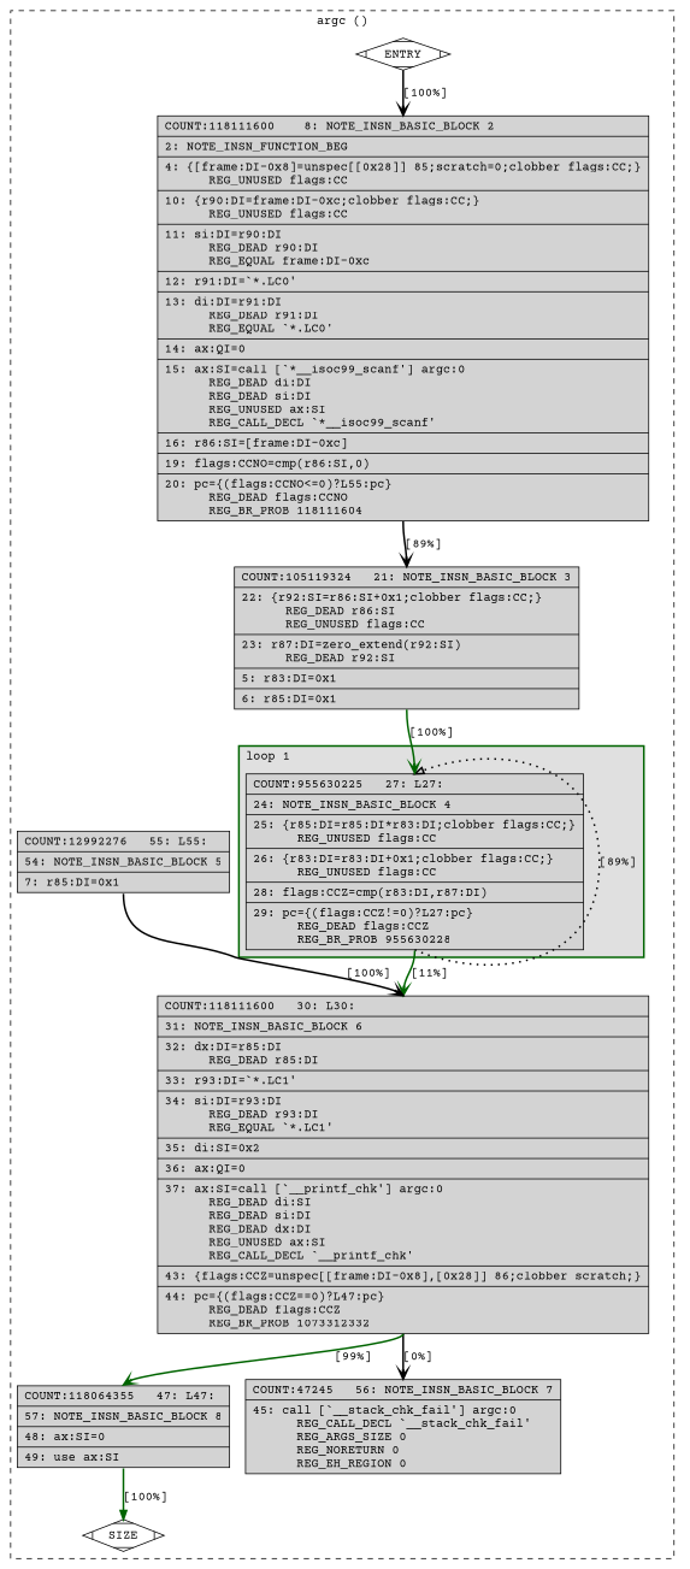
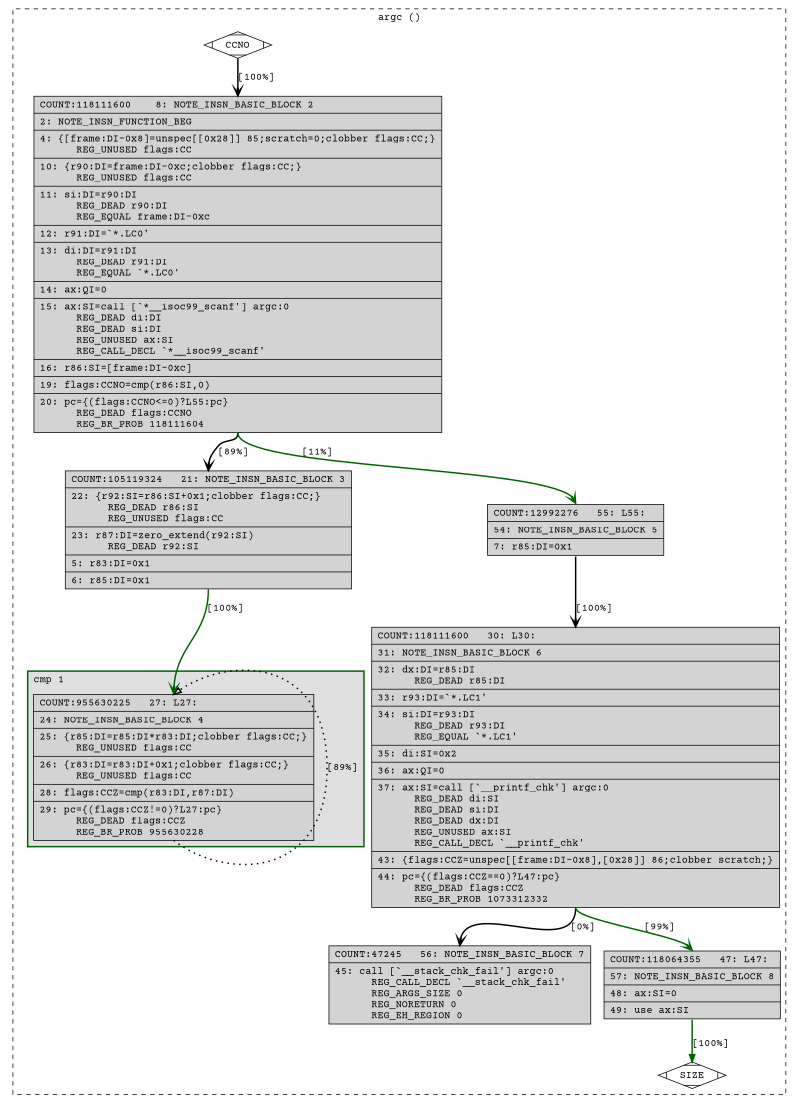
  digraph {
    fontname="Courier Prime"
    node [fillcolor=lightgrey fontname="Courier Prime" shape=record style=filled]
    edge [arrowhead=vee color=black constraint=true fontname="Courier Prime" headport=n style="solid,bold" tailport=s weight=100]
    n1 [label="{COUNT:955630225\ \ \ 27:\ L27:\l|\ \ \ 24:\ NOTE_INSN_BASIC_BLOCK\ 4\l|\ \ \ 25:\ \{r85:DI=r85:DI*r83:DI;clobber\ flags:CC;\}\l\ \ \ \ \ \ REG_UNUSED\ flags:CC\l|\ \ \ 26:\ \{r83:DI=r83:DI+0x1;clobber\ flags:CC;\}\l\ \ \ \ \ \ REG_UNUSED\ flags:CC\l|\ \ \ 28:\ flags:CCZ=cmp(r83:DI,r87:DI)\l|\ \ \ 29:\ pc=\{(flags:CCZ!=0)?L27:pc\}\l\ \ \ \ \ \ REG_DEAD\ flags:CCZ\l\ \ \ \ \ \ REG_BR_PROB\ 955630228\l}"]
    n2 [label="{COUNT:118111600\ \ \ 30:\ L30:\l|\ \ \ 31:\ NOTE_INSN_BASIC_BLOCK\ 6\l|\ \ \ 32:\ dx:DI=r85:DI\l\ \ \ \ \ \ REG_DEAD\ r85:DI\l|\ \ \ 33:\ r93:DI=`*.LC1'\l|\ \ \ 34:\ si:DI=r93:DI\l\ \ \ \ \ \ REG_DEAD\ r93:DI\l\ \ \ \ \ \ REG_EQUAL\ `*.LC1'\l|\ \ \ 35:\ di:SI=0x2\l|\ \ \ 36:\ ax:QI=0\l|\ \ \ 37:\ ax:SI=call\ [`__printf_chk']\ argc:0\l\ \ \ \ \ \ REG_DEAD\ di:SI\l\ \ \ \ \ \ REG_DEAD\ si:DI\l\ \ \ \ \ \ REG_DEAD\ dx:DI\l\ \ \ \ \ \ REG_UNUSED\ ax:SI\l\ \ \ \ \ \ REG_CALL_DECL\ `__printf_chk'\l|\ \ \ 43:\ \{flags:CCZ=unspec[[frame:DI-0x8],[0x28]]\ 86;clobber\ scratch;\}\l|\ \ \ 44:\ pc=\{(flags:CCZ==0)?L47:pc\}\l\ \ \ \ \ \ REG_DEAD\ flags:CCZ\l\ \ \ \ \ \ REG_BR_PROB\ 1073312332\l}"]
-   n3 [fillcolor=white label=ENTRY shape=Mdiamond]
+   n3 [fillcolor=white label=CCNO shape=Mdiamond]
    n4 [fillcolor=white label=SIZE shape=Mdiamond]
    n5 [label="{COUNT:118111600\ \ \ \ 8:\ NOTE_INSN_BASIC_BLOCK\ 2\l|\ \ \ \ 2:\ NOTE_INSN_FUNCTION_BEG\l|\ \ \ \ 4:\ \{[frame:DI-0x8]=unspec[[0x28]]\ 85;scratch=0;clobber\ flags:CC;\}\l\ \ \ \ \ \ REG_UNUSED\ flags:CC\l|\ \ \ 10:\ \{r90:DI=frame:DI-0xc;clobber\ flags:CC;\}\l\ \ \ \ \ \ REG_UNUSED\ flags:CC\l|\ \ \ 11:\ si:DI=r90:DI\l\ \ \ \ \ \ REG_DEAD\ r90:DI\l\ \ \ \ \ \ REG_EQUAL\ frame:DI-0xc\l|\ \ \ 12:\ r91:DI=`*.LC0'\l|\ \ \ 13:\ di:DI=r91:DI\l\ \ \ \ \ \ REG_DEAD\ r91:DI\l\ \ \ \ \ \ REG_EQUAL\ `*.LC0'\l|\ \ \ 14:\ ax:QI=0\l|\ \ \ 15:\ ax:SI=call\ [`*__isoc99_scanf']\ argc:0\l\ \ \ \ \ \ REG_DEAD\ di:DI\l\ \ \ \ \ \ REG_DEAD\ si:DI\l\ \ \ \ \ \ REG_UNUSED\ ax:SI\l\ \ \ \ \ \ REG_CALL_DECL\ `*__isoc99_scanf'\l|\ \ \ 16:\ r86:SI=[frame:DI-0xc]\l|\ \ \ 19:\ flags:CCNO=cmp(r86:SI,0)\l|\ \ \ 20:\ pc=\{(flags:CCNO\<=0)?L55:pc\}\l\ \ \ \ \ \ REG_DEAD\ flags:CCNO\l\ \ \ \ \ \ REG_BR_PROB\ 118111604\l}"]
    n6 [label="{COUNT:105119324\ \ \ 21:\ NOTE_INSN_BASIC_BLOCK\ 3\l|\ \ \ 22:\ \{r92:SI=r86:SI+0x1;clobber\ flags:CC;\}\l\ \ \ \ \ \ REG_DEAD\ r86:SI\l\ \ \ \ \ \ REG_UNUSED\ flags:CC\l|\ \ \ 23:\ r87:DI=zero_extend(r92:SI)\l\ \ \ \ \ \ REG_DEAD\ r92:SI\l|\ \ \ \ 5:\ r83:DI=0x1\l|\ \ \ \ 6:\ r85:DI=0x1\l}"]
    n7 [label="{COUNT:12992276\ \ \ 55:\ L55:\l|\ \ \ 54:\ NOTE_INSN_BASIC_BLOCK\ 5\l|\ \ \ \ 7:\ r85:DI=0x1\l}"]
    n8 [label="{COUNT:47245\ \ \ 56:\ NOTE_INSN_BASIC_BLOCK\ 7\l|\ \ \ 45:\ call\ [`__stack_chk_fail']\ argc:0\l\ \ \ \ \ \ REG_CALL_DECL\ `__stack_chk_fail'\l\ \ \ \ \ \ REG_ARGS_SIZE\ 0\l\ \ \ \ \ \ REG_NORETURN\ 0\l\ \ \ \ \ \ REG_EH_REGION\ 0\l}"]
    n9 [label="{COUNT:118064355\ \ \ 47:\ L47:\l|\ \ \ 57:\ NOTE_INSN_BASIC_BLOCK\ 8\l|\ \ \ 48:\ ax:SI=0\l|\ \ \ 49:\ use\ ax:SI\l}"]
    subgraph cluster_1 {
      color=black
      label="argc ()"
      style=dashed
      n2
      n3
      n4
      n5
      n6
      n7
      n8
      n9
      subgraph cluster_2 {
        color=darkgreen
        fillcolor=grey88
-       label="loop 1"
+       label="cmp 1"
        labeljust=l
        penwidth=2
        style=filled
        n1
      }
    }
    n1 -> n1 [arrowhead=onormal constraint=false label="[89%]" style="dotted,bold" weight=10]
-   n1 -> n2 [color=darkgreen label="[11%]"]
    n2 -> n8 [label="[0%]"]
    n2 -> n9 [color=darkgreen label="[99%]" weight=10]
    n3 -> n4 [style=invis arrowhead="" color="" weight=""]
    n3 -> n5 [label="[100%]"]
    n5 -> n6 [label="[89%]"]
+   n5 -> n7 [color=darkgreen label="[11%]" weight=10]
    n6 -> n1 [color=darkgreen label="[100%]"]
    n7 -> n2 [label="[100%]"]
    n9 -> n4 [arrowhead=normal color=darkgreen label="[100%]"]
  }
